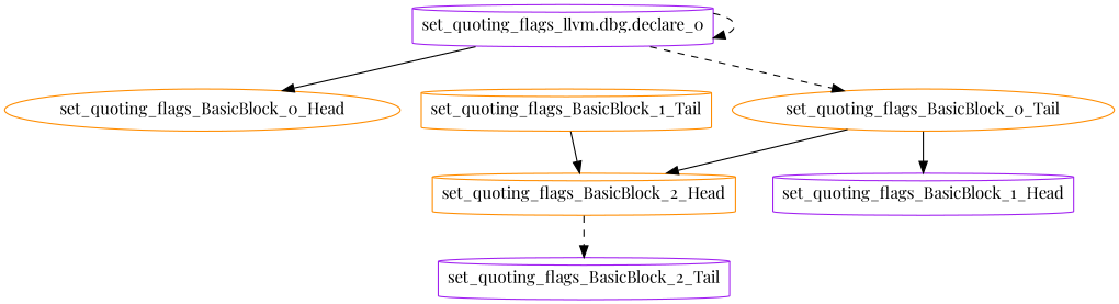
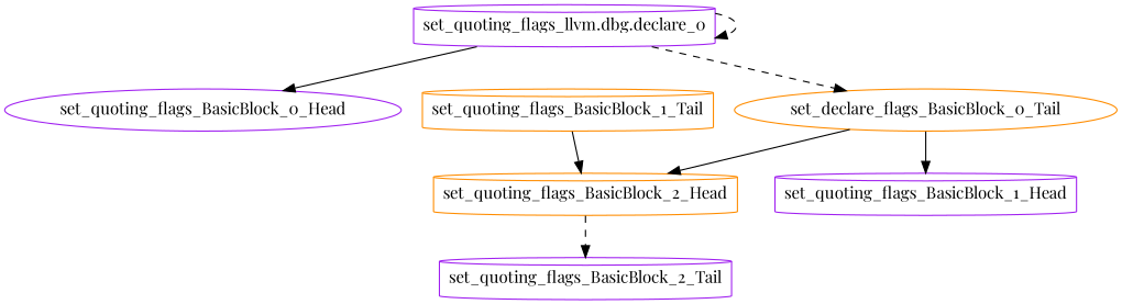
  digraph {
    fontname="Playfair Display"
    node [color=purple fontname="Playfair Display" shape=cylinder]
    edge [fontname="Playfair Display" style=solid]
-   set_quoting_flags_BasicBlock_0_Head [color=darkorange shape=ellipse]
+   set_quoting_flags_BasicBlock_0_Head [shape=ellipse]
    "set_quoting_flags_llvm.dbg.declare_0"
-   set_quoting_flags_BasicBlock_0_Tail [color=darkorange shape=ellipse]
+   set_quoting_flags_BasicBlock_0_Tail [color=darkorange shape=ellipse label=set_declare_flags_BasicBlock_0_Tail]
    set_quoting_flags_BasicBlock_2_Head [color=darkorange]
    set_quoting_flags_BasicBlock_1_Head
    set_quoting_flags_BasicBlock_2_Tail
    set_quoting_flags_BasicBlock_1_Tail [color=darkorange]
    "set_quoting_flags_llvm.dbg.declare_0" -> set_quoting_flags_BasicBlock_0_Head
    "set_quoting_flags_llvm.dbg.declare_0" -> "set_quoting_flags_llvm.dbg.declare_0" [style=dashed]
    "set_quoting_flags_llvm.dbg.declare_0" -> set_quoting_flags_BasicBlock_0_Tail [style=dashed]
    set_quoting_flags_BasicBlock_0_Tail -> set_quoting_flags_BasicBlock_2_Head
    set_quoting_flags_BasicBlock_0_Tail -> set_quoting_flags_BasicBlock_1_Head
    set_quoting_flags_BasicBlock_2_Head -> set_quoting_flags_BasicBlock_2_Tail [style=dashed]
    set_quoting_flags_BasicBlock_1_Tail -> set_quoting_flags_BasicBlock_2_Head
  }
